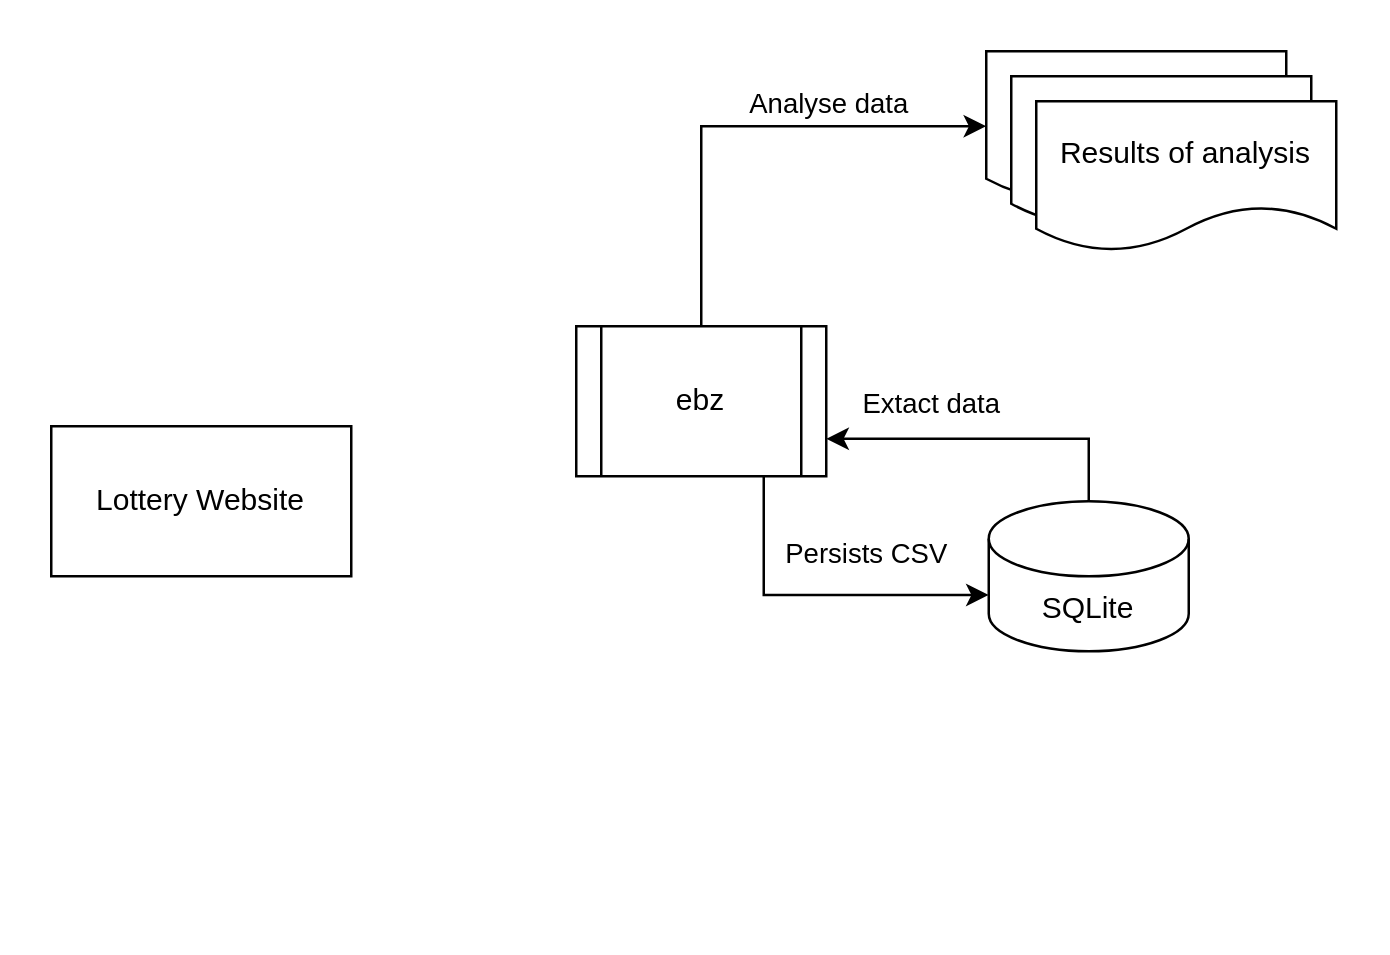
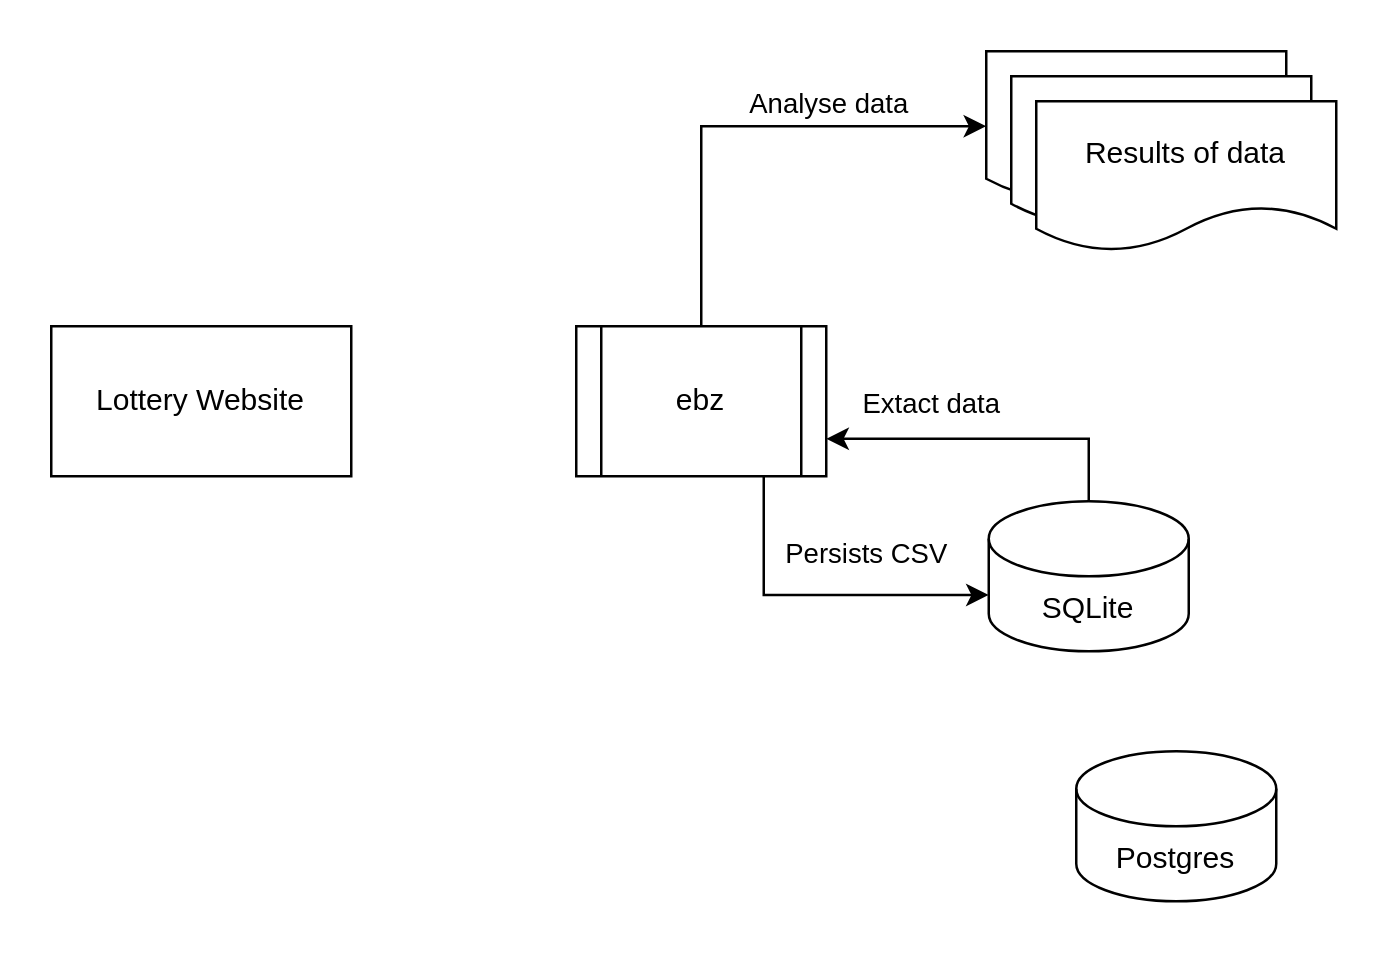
  <mxCell id="0" />
  <mxCell id="1" parent="0" />
- <mxCell id="2" value="Lottery Website" style="rounded=0;whiteSpace=wrap;html=1;" vertex="1" parent="1"><mxGeometry x="20" y="170" width="120" height="60" as="geometry" /></mxCell>
+ <mxCell id="2" value="Lottery Website" style="rounded=0;whiteSpace=wrap;html=1;" vertex="1" parent="1"><mxGeometry x="20" y="130" width="120" height="60" as="geometry" /></mxCell>
  <mxCell id="3" style="edgeStyle=orthogonalEdgeStyle;rounded=0;orthogonalLoop=1;jettySize=auto;html=1;entryX=0;entryY=0.5;entryDx=0;entryDy=0;exitX=0.5;exitY=0;exitDx=0;exitDy=0;" edge="1" parent="1" source="5" target="14"><mxGeometry relative="1" as="geometry" /></mxCell>
  <mxCell id="4" value="Analyse data" style="edgeLabel;html=1;align=center;verticalAlign=middle;resizable=0;points=[];" vertex="1" connectable="0" parent="3"><mxGeometry x="0.588" relative="1" as="geometry"><mxPoint x="-24" y="-10" as="offset" /></mxGeometry></mxCell>
  <mxCell id="5" value="ebz" style="shape=process;whiteSpace=wrap;html=1;backgroundOutline=1;" vertex="1" parent="1"><mxGeometry x="230" y="130" width="100" height="60" as="geometry" /></mxCell>
  <mxCell id="6" value="" style="edgeStyle=orthogonalEdgeStyle;rounded=0;orthogonalLoop=1;jettySize=auto;html=1;entryX=1;entryY=0.75;entryDx=0;entryDy=0;exitX=0.5;exitY=0;exitDx=0;exitDy=0;exitPerimeter=0;" edge="1" parent="1" source="8" target="5"><mxGeometry relative="1" as="geometry" /></mxCell>
  <mxCell id="7" value="Extact data" style="edgeLabel;html=1;align=center;verticalAlign=middle;resizable=0;points=[];" vertex="1" connectable="0" parent="6"><mxGeometry x="-0.04" y="-4" relative="1" as="geometry"><mxPoint x="-27" y="-11" as="offset" /></mxGeometry></mxCell>
  <mxCell id="8" value="SQLite" style="shape=cylinder3;whiteSpace=wrap;html=1;boundedLbl=1;backgroundOutline=1;size=15;" vertex="1" parent="1"><mxGeometry x="395" y="200" width="80" height="60" as="geometry" /></mxCell>
  <mxCell id="9" style="edgeStyle=orthogonalEdgeStyle;rounded=0;orthogonalLoop=1;jettySize=auto;html=1;exitX=0.5;exitY=1;exitDx=0;exitDy=0;" edge="1" parent="1" source="2" target="2"><mxGeometry relative="1" as="geometry" /></mxCell>
+ <mxCell id="10" value="Postgres" style="shape=cylinder3;whiteSpace=wrap;html=1;boundedLbl=1;backgroundOutline=1;size=15;" vertex="1" parent="1"><mxGeometry x="430" y="300" width="80" height="60" as="geometry" /></mxCell>
  <mxCell id="11" style="edgeStyle=orthogonalEdgeStyle;rounded=0;orthogonalLoop=1;jettySize=auto;html=1;exitX=0.75;exitY=1;exitDx=0;exitDy=0;entryX=0;entryY=0;entryDx=0;entryDy=37.5;entryPerimeter=0;" edge="1" parent="1" source="5" target="8"><mxGeometry relative="1" as="geometry" /></mxCell>
  <mxCell id="12" value="Persists CSV" style="edgeLabel;html=1;align=center;verticalAlign=middle;resizable=0;points=[];" vertex="1" connectable="0" parent="11"><mxGeometry x="0.069" y="2" relative="1" as="geometry"><mxPoint x="15" y="-15" as="offset" /></mxGeometry></mxCell>
  <mxCell id="13" value="" style="group" vertex="1" connectable="0" parent="1"><mxGeometry x="394" y="20" width="140" height="80" as="geometry" /></mxCell>
  <mxCell id="14" value="" style="shape=document;whiteSpace=wrap;html=1;boundedLbl=1;" vertex="1" parent="13"><mxGeometry width="120" height="60" as="geometry" /></mxCell>
  <mxCell id="15" value="" style="shape=document;whiteSpace=wrap;html=1;boundedLbl=1;" vertex="1" parent="13"><mxGeometry x="10" y="10" width="120" height="60" as="geometry" /></mxCell>
- <mxCell id="16" value="Results of analysis" style="shape=document;whiteSpace=wrap;html=1;boundedLbl=1;" vertex="1" parent="13"><mxGeometry x="20" y="20" width="120" height="60" as="geometry" /></mxCell>
+ <mxCell id="16" value="Results of data" style="shape=document;whiteSpace=wrap;html=1;boundedLbl=1;" vertex="1" parent="13"><mxGeometry x="20" y="20" width="120" height="60" as="geometry" /></mxCell>
